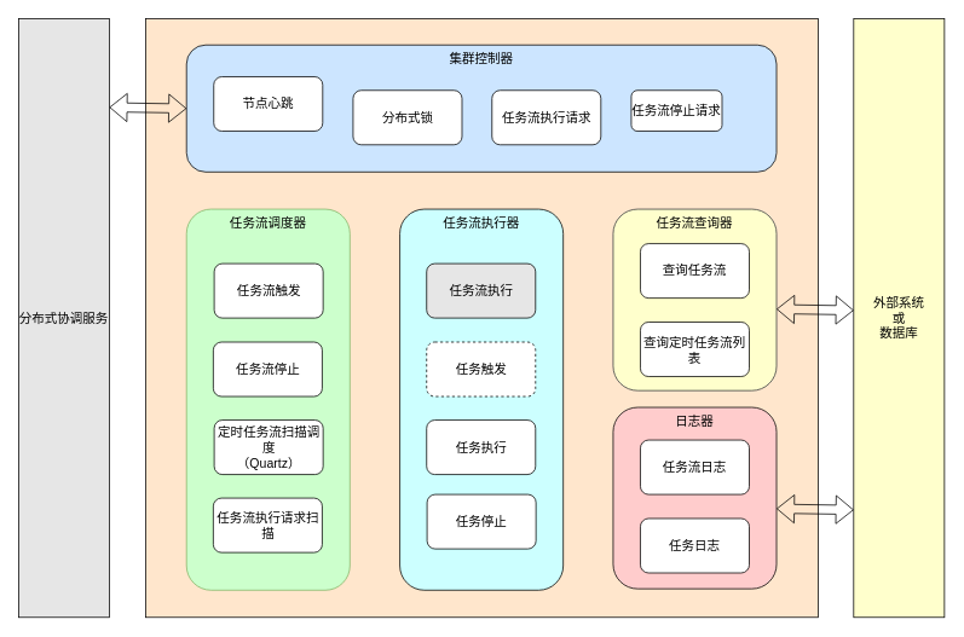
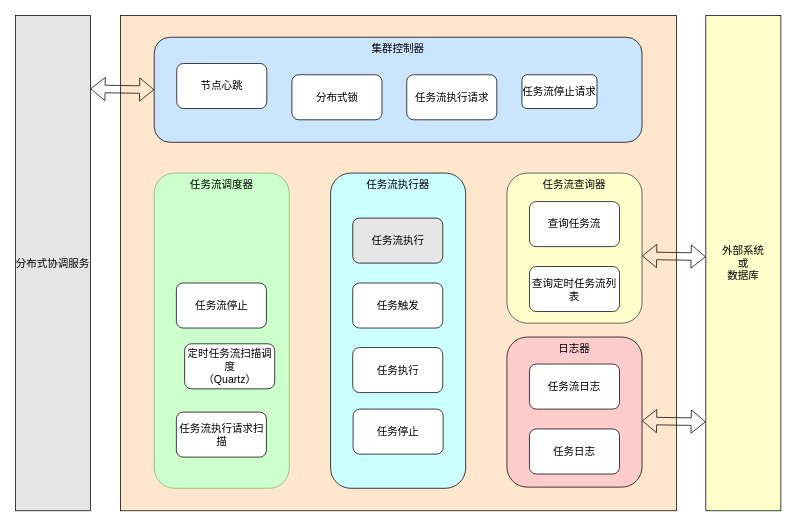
  <mxCell id="0" />
  <mxCell id="1" parent="0" />
  <mxCell id="2" value="" style="rounded=0;whiteSpace=wrap;html=1;fillColor=#FFE6CC;fontSize=14;" parent="1" vertex="1"><mxGeometry x="160" y="20" width="741" height="660" as="geometry" /></mxCell>
  <mxCell id="3" value="任务流执行器" style="rounded=1;whiteSpace=wrap;html=1;fillColor=#CCFFFF;verticalAlign=top;fontSize=14;" parent="1" vertex="1"><mxGeometry x="440" y="230" width="180" height="420" as="geometry" /></mxCell>
  <mxCell id="4" value="集群控制器" style="rounded=1;whiteSpace=wrap;html=1;verticalAlign=top;fillColor=#CCE5FF;fontSize=14;" parent="1" vertex="1"><mxGeometry x="205" y="49" width="650" height="140" as="geometry" /></mxCell>
  <mxCell id="5" value="任务流调度器" style="rounded=1;whiteSpace=wrap;html=1;fillColor=#CCFFCC;strokeColor=#82b366;verticalAlign=top;fontSize=14;" parent="1" vertex="1"><mxGeometry x="205" y="230" width="180" height="420" as="geometry" /></mxCell>
  <mxCell id="6" value="节点心跳" style="rounded=1;whiteSpace=wrap;html=1;fontSize=14;" parent="1" vertex="1"><mxGeometry x="235" y="84" width="120" height="60" as="geometry" /></mxCell>
  <mxCell id="7" value="任务流执行请求" style="rounded=1;whiteSpace=wrap;html=1;fontSize=14;" parent="1" vertex="1"><mxGeometry x="541.5" y="99" width="120" height="60" as="geometry" /></mxCell>
  <mxCell id="8" value="任务流停止请求" style="rounded=1;whiteSpace=wrap;html=1;fontSize=14;" parent="1" vertex="1"><mxGeometry x="695" y="99" width="100" height="45" as="geometry" /></mxCell>
- <mxCell id="9" value="任务流触发" style="rounded=1;whiteSpace=wrap;html=1;fontSize=14;" parent="1" vertex="1"><mxGeometry x="235.5" y="290" width="120" height="60" as="geometry" /></mxCell>
  <mxCell id="10" value="任务流停止" style="rounded=1;whiteSpace=wrap;html=1;fontSize=14;" parent="1" vertex="1"><mxGeometry x="234.5" y="376.5" width="120" height="60" as="geometry" /></mxCell>
- <mxCell id="11" value="定时任务流扫描调度&lt;br style=&quot;font-size: 14px;&quot;&gt;（Quartz）" style="rounded=1;whiteSpace=wrap;html=1;fontSize=14;" parent="1" vertex="1"><mxGeometry x="235.5" y="462.5" width="120" height="60" as="geometry" /></mxCell>
+ <mxCell id="11" value="定时任务流扫描调度&lt;br style=&quot;font-size: 14px;&quot;&gt;（Quartz）" style="rounded=1;whiteSpace=wrap;html=1;fontSize=14;" parent="1" vertex="1"><mxGeometry x="245.5" y="457.5" width="120" height="60" as="geometry" /></mxCell>
  <mxCell id="12" value="任务流执行请求扫描" style="rounded=1;whiteSpace=wrap;html=1;fontSize=14;" parent="1" vertex="1"><mxGeometry x="234.5" y="548.5" width="120" height="60" as="geometry" /></mxCell>
  <mxCell id="13" value="任务流查询器" style="rounded=1;whiteSpace=wrap;html=1;verticalAlign=top;fillColor=#FFFFCC;strokeColor=#36393d;fontSize=14;" parent="1" vertex="1"><mxGeometry x="675" y="230" width="180" height="200" as="geometry" /></mxCell>
  <mxCell id="14" value="查询任务流" style="rounded=1;whiteSpace=wrap;html=1;fontSize=14;" parent="1" vertex="1"><mxGeometry x="705" y="268" width="120" height="60" as="geometry" /></mxCell>
  <mxCell id="15" value="查询定时任务流列表" style="rounded=1;whiteSpace=wrap;html=1;fontSize=14;" parent="1" vertex="1"><mxGeometry x="705" y="354.5" width="120" height="60" as="geometry" /></mxCell>
  <mxCell id="16" value="日志器" style="rounded=1;whiteSpace=wrap;html=1;verticalAlign=top;fillColor=#FFCCCC;fontSize=14;" parent="1" vertex="1"><mxGeometry x="675" y="448.5" width="180" height="200" as="geometry" /></mxCell>
  <mxCell id="17" value="任务流日志" style="rounded=1;whiteSpace=wrap;html=1;fontSize=14;" parent="1" vertex="1"><mxGeometry x="705" y="484.5" width="120" height="60" as="geometry" /></mxCell>
  <mxCell id="18" value="任务日志" style="rounded=1;whiteSpace=wrap;html=1;fontSize=14;" parent="1" vertex="1"><mxGeometry x="705" y="571" width="120" height="60" as="geometry" /></mxCell>
- <mxCell id="19" value="任务触发" style="rounded=1;whiteSpace=wrap;html=1;fontSize=14;dashed=1;" parent="1" vertex="1"><mxGeometry x="469.5" y="376.5" width="120" height="60" as="geometry" /></mxCell>
+ <mxCell id="19" value="任务触发" style="rounded=1;whiteSpace=wrap;html=1;fontSize=14;" parent="1" vertex="1"><mxGeometry x="469.5" y="376.5" width="120" height="60" as="geometry" /></mxCell>
  <mxCell id="20" value="任务执行" style="rounded=1;whiteSpace=wrap;html=1;fontSize=14;" parent="1" vertex="1"><mxGeometry x="469.5" y="462.5" width="120" height="60" as="geometry" /></mxCell>
  <mxCell id="21" value="任务停止" style="rounded=1;whiteSpace=wrap;html=1;fontSize=14;" parent="1" vertex="1"><mxGeometry x="470" y="544.5" width="120" height="60" as="geometry" /></mxCell>
  <mxCell id="22" value="分布式协调服务" style="rounded=0;whiteSpace=wrap;html=1;fillColor=#E6E6E6;verticalAlign=middle;fontSize=14;" parent="1" vertex="1"><mxGeometry x="20" y="20" width="100" height="660" as="geometry" /></mxCell>
  <mxCell id="23" value="外部系统&lt;br style=&quot;font-size: 14px;&quot;&gt;或&lt;br style=&quot;font-size: 14px;&quot;&gt;数据库" style="rounded=0;whiteSpace=wrap;html=1;fillColor=#ffffcc;fontSize=14;" parent="1" vertex="1"><mxGeometry x="940" y="20" width="100" height="660" as="geometry" /></mxCell>
  <mxCell id="24" value="" style="shape=flexArrow;endArrow=classic;startArrow=classic;html=1;entryX=0;entryY=0.5;entryDx=0;entryDy=0;exitX=1;exitY=0.148;exitDx=0;exitDy=0;exitPerimeter=0;fontSize=14;" parent="1" source="22" target="4" edge="1"><mxGeometry width="50" height="50" relative="1" as="geometry"><mxPoint x="126" y="150" as="sourcePoint" /><mxPoint x="176" y="100" as="targetPoint" /></mxGeometry></mxCell>
  <mxCell id="25" value="" style="shape=flexArrow;endArrow=classic;startArrow=classic;html=1;entryX=0;entryY=0.5;entryDx=0;entryDy=0;exitX=1;exitY=0.148;exitDx=0;exitDy=0;exitPerimeter=0;fontSize=14;" parent="1" edge="1"><mxGeometry width="50" height="50" relative="1" as="geometry"><mxPoint x="855" y="340.18" as="sourcePoint" /><mxPoint x="940" y="341.5" as="targetPoint" /></mxGeometry></mxCell>
  <mxCell id="26" value="" style="shape=flexArrow;endArrow=classic;startArrow=classic;html=1;entryX=0;entryY=0.5;entryDx=0;entryDy=0;exitX=1;exitY=0.148;exitDx=0;exitDy=0;exitPerimeter=0;fontSize=14;" parent="1" edge="1"><mxGeometry width="50" height="50" relative="1" as="geometry"><mxPoint x="855" y="560.18" as="sourcePoint" /><mxPoint x="940" y="561.5" as="targetPoint" /></mxGeometry></mxCell>
  <mxCell id="27" value="任务流执行" style="rounded=1;whiteSpace=wrap;html=1;fontSize=14;fillColor=#e6e6e6;" parent="1" vertex="1"><mxGeometry x="469.5" y="290" width="120" height="60" as="geometry" /></mxCell>
  <mxCell id="28" value="分布式锁" style="rounded=1;whiteSpace=wrap;html=1;fontSize=14;" parent="1" vertex="1"><mxGeometry x="388.5" y="99" width="120" height="60" as="geometry" /></mxCell>
